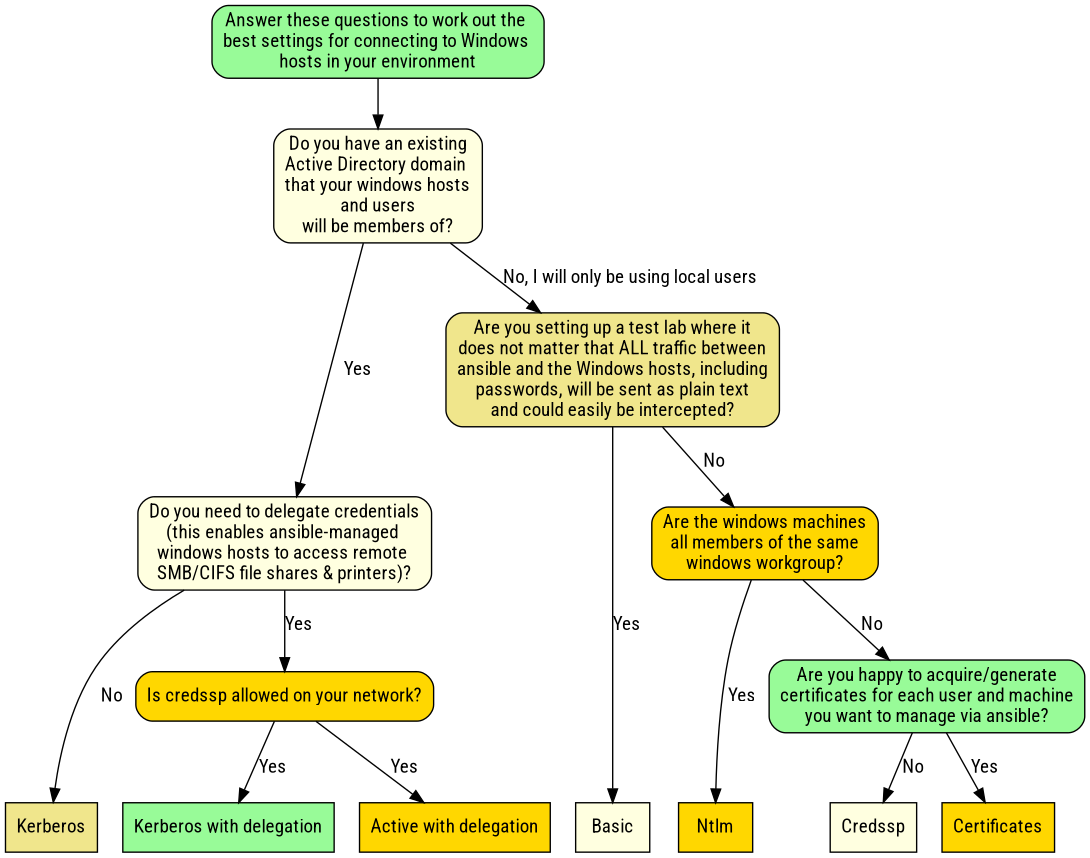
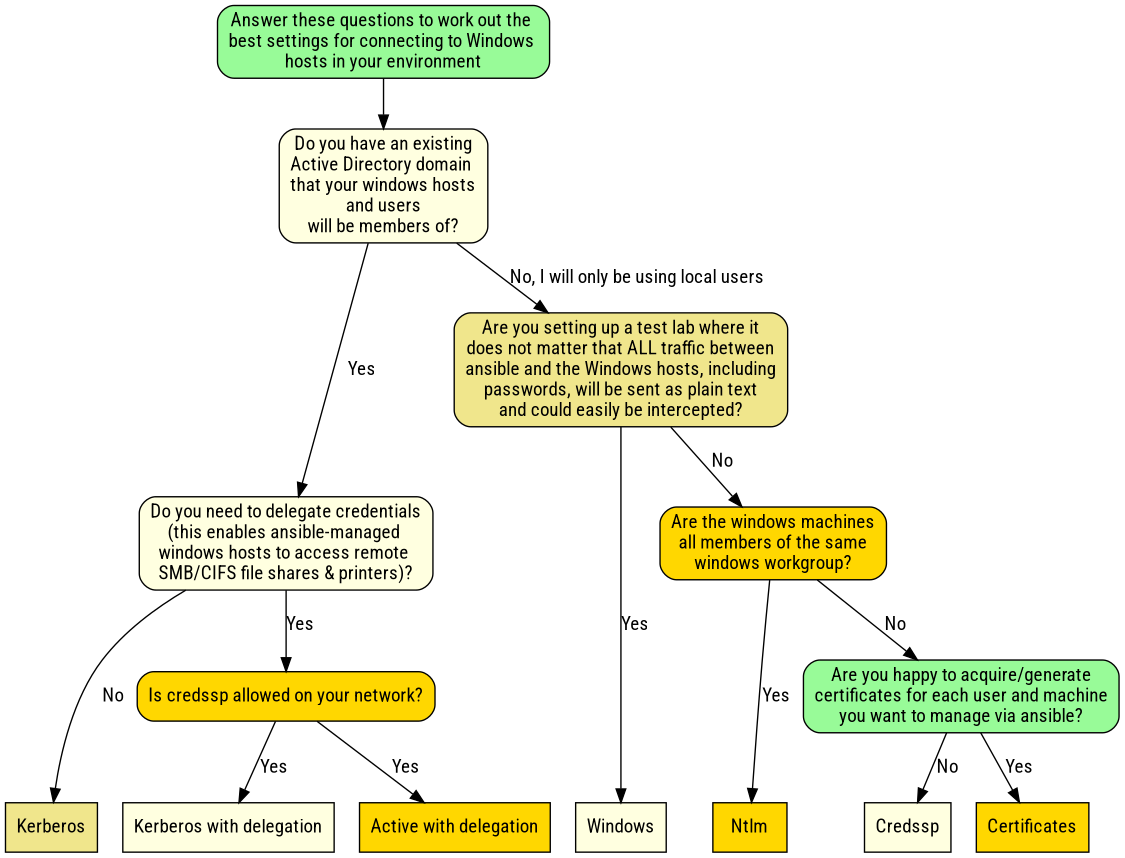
  digraph {
    fontname="Roboto Condensed"
    node [fillcolor=gold fontname="Roboto Condensed" shape=box style="rounded,filled"]
    edge [fontname="Roboto Condensed"]
    n1 [fillcolor=palegreen label="Answer these questions to work out the \nbest settings for connecting to Windows \nhosts in your environment" root=true]
    n2 [fillcolor=khaki label=Kerberos style=filled]
-   n3 [fillcolor=palegreen label="Kerberos with delegation" style=filled]
+   n3 [fillcolor=lightyellow label="Kerberos with delegation" style=filled]
    n4 [fillcolor=lightyellow label=Credssp style=filled]
    n5 [label="Active with delegation" style=filled]
    n6 [label=Ntlm style=filled]
-   n7 [fillcolor=lightyellow label=Basic style=filled]
+   n7 [fillcolor=lightyellow label=Windows style=filled]
    n8 [label=Certificates style=filled]
    n9 [fillcolor=lightyellow label="Do you have an existing\nActive Directory domain \nthat your windows hosts\nand users\nwill be members of?"]
    n10 [fillcolor=lightyellow label="Do you need to delegate credentials\n(this enables ansible-managed \nwindows hosts to access remote \nSMB/CIFS file shares & printers)?"]
    n11 [fillcolor=khaki label="Are you setting up a test lab where it\ndoes not matter that ALL traffic between\nansible and the Windows hosts, including\npasswords, will be sent as plain text\nand could easily be intercepted?"]
    n12 [label="Is credssp allowed on your network?"]
    n13 [label="Are the windows machines\nall members of the same\nwindows workgroup?"]
    n14 [fillcolor=palegreen label="Are you happy to acquire/generate\ncertificates for each user and machine\nyou want to manage via ansible?"]
    subgraph sub_1 {
      rank=min
      n1
    }
    subgraph sub_2 {
      rank=same
      n2
      n3
      n4
      n5
      n6
      n7
      n8
    }
    n1 -> n9
    n9 -> n10 [label=Yes]
    n9 -> n11 [label="No, I will only be using local users"]
    n10 -> n2 [label=No]
    n10 -> n12 [label=Yes]
    n11 -> n7 [label=Yes]
    n11 -> n13 [label=No]
    n12 -> n3 [label=Yes]
    n12 -> n5 [label=Yes]
    n13 -> n6 [label=Yes]
    n13 -> n14 [label=No]
    n14 -> n4 [label=No]
    n14 -> n8 [label=Yes]
  }
